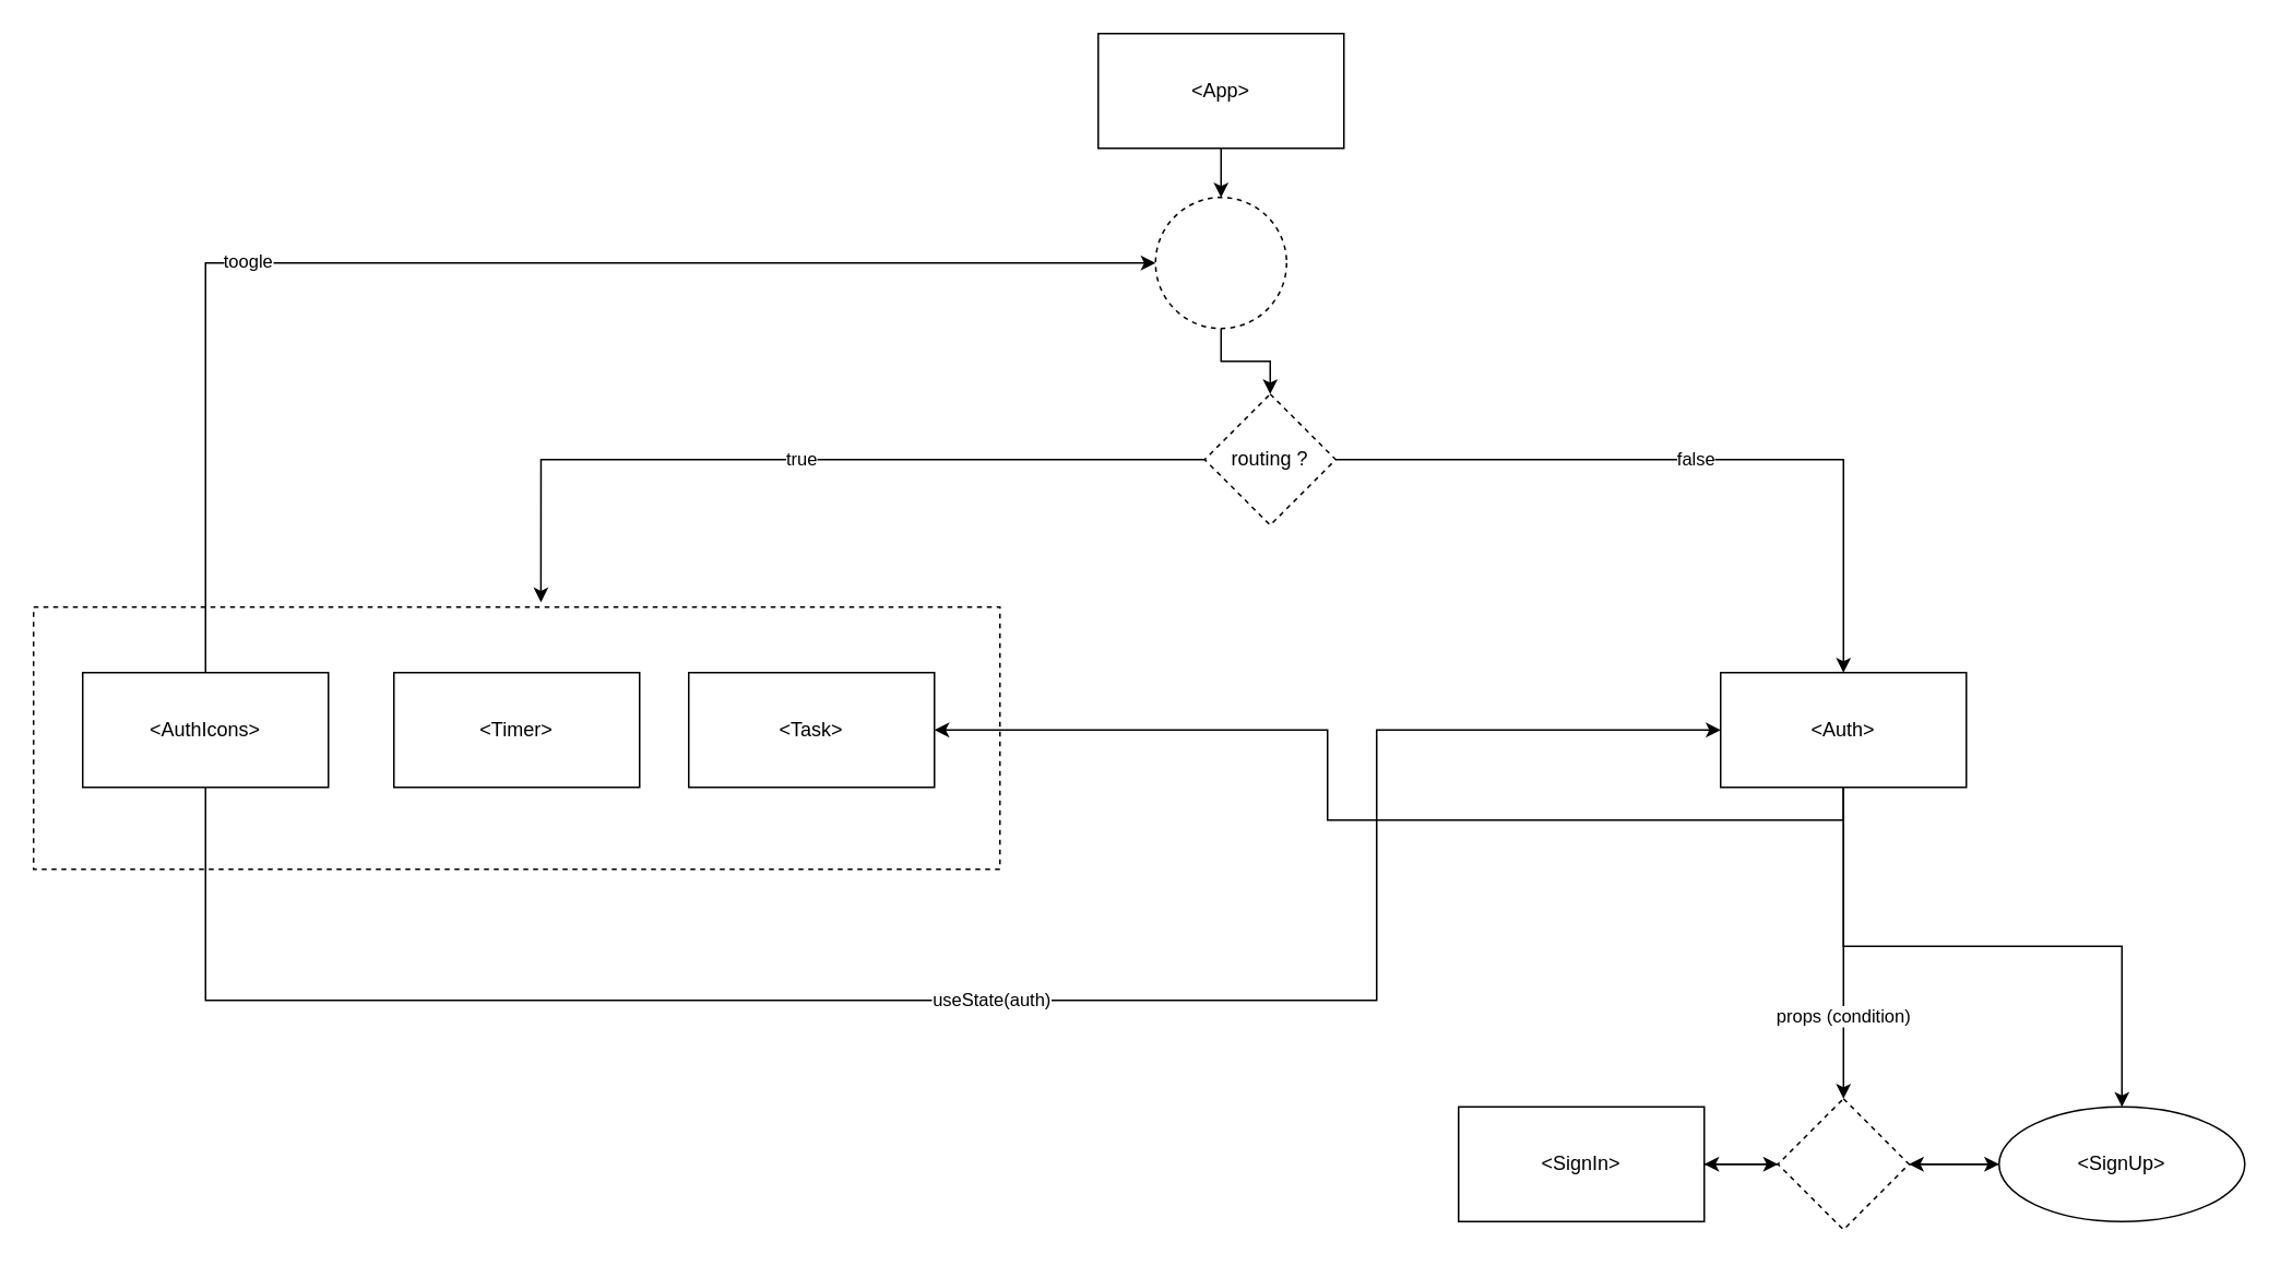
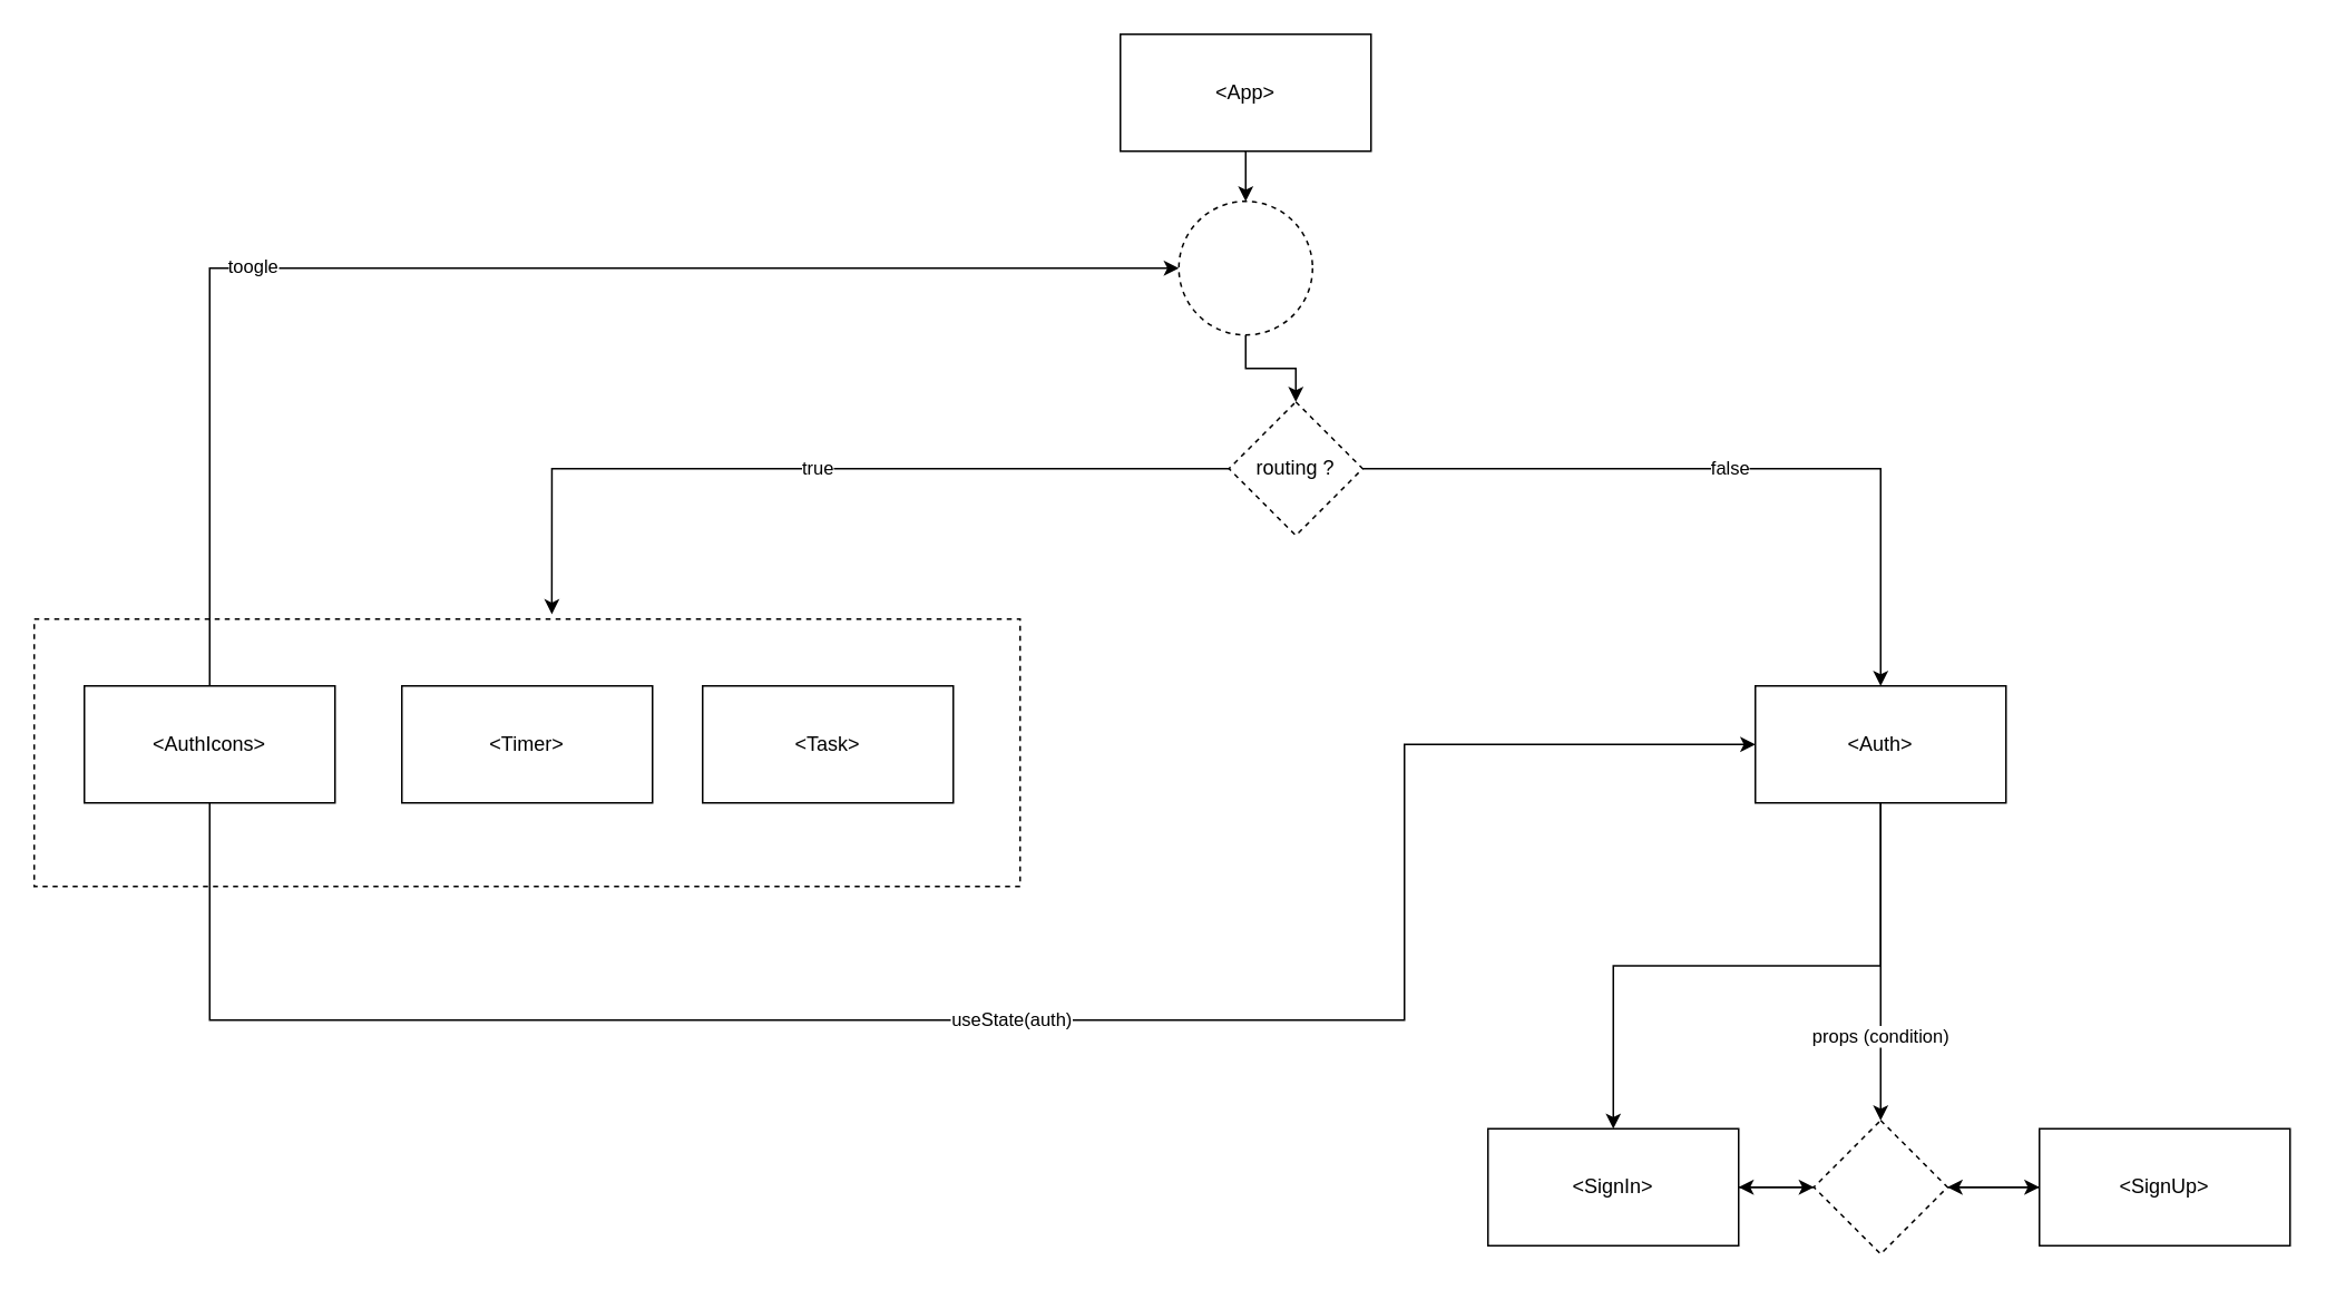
  <mxCell id="0" />
  <mxCell id="1" parent="0" />
  <mxCell id="2" value="" style="group" vertex="1" connectable="0" parent="1"><mxGeometry x="20" y="20" width="1350" height="730" as="geometry" /></mxCell>
  <mxCell id="3" value="&amp;lt;App&amp;gt;" style="rounded=0;whiteSpace=wrap;html=1;" vertex="1" parent="2"><mxGeometry x="650" width="150" height="70" as="geometry" /></mxCell>
  <mxCell id="4" value="&amp;lt;Auth&amp;gt;" style="rounded=0;whiteSpace=wrap;html=1;" vertex="1" parent="2"><mxGeometry x="1030" y="390" width="150" height="70" as="geometry" /></mxCell>
  <mxCell id="5" value="" style="rounded=0;whiteSpace=wrap;html=1;dashed=1;" vertex="1" parent="2"><mxGeometry y="350" width="590" height="160" as="geometry" /></mxCell>
  <mxCell id="6" value="useState(auth)" style="edgeStyle=orthogonalEdgeStyle;rounded=0;orthogonalLoop=1;jettySize=auto;html=1;exitX=0.5;exitY=1;exitDx=0;exitDy=0;entryX=0;entryY=0.5;entryDx=0;entryDy=0;" edge="1" parent="2" source="7" target="4"><mxGeometry relative="1" as="geometry"><Array as="points"><mxPoint x="105" y="590" /><mxPoint x="820" y="590" /><mxPoint x="820" y="425" /></Array></mxGeometry></mxCell>
  <mxCell id="7" value="&amp;lt;AuthIcons&amp;gt;" style="rounded=0;whiteSpace=wrap;html=1;" vertex="1" parent="2"><mxGeometry x="30" y="390" width="150" height="70" as="geometry" /></mxCell>
  <mxCell id="8" value="&amp;lt;Timer&amp;gt;" style="rounded=0;whiteSpace=wrap;html=1;" vertex="1" parent="2"><mxGeometry x="220" y="390" width="150" height="70" as="geometry" /></mxCell>
  <mxCell id="9" value="&amp;lt;Task&amp;gt;" style="rounded=0;whiteSpace=wrap;html=1;" vertex="1" parent="2"><mxGeometry x="400" y="390" width="150" height="70" as="geometry" /></mxCell>
- <mxCell id="10" value="&amp;lt;SignUp&amp;gt;" style="ellipse;whiteSpace=wrap;html=1;" vertex="1" parent="2"><mxGeometry x="1200" y="655" width="150" height="70" as="geometry" /></mxCell>
- <mxCell id="11" style="edgeStyle=orthogonalEdgeStyle;rounded=0;orthogonalLoop=1;jettySize=auto;html=1;exitX=0.5;exitY=1;exitDx=0;exitDy=0;" edge="1" parent="2" source="4" target="10"><mxGeometry relative="1" as="geometry"><Array as="points"><mxPoint x="1105" y="557" /><mxPoint x="1275" y="557" /></Array></mxGeometry></mxCell>
+ <mxCell id="10" value="&amp;lt;SignUp&amp;gt;" style="rounded=0;whiteSpace=wrap;html=1;" vertex="1" parent="2"><mxGeometry x="1200" y="655" width="150" height="70" as="geometry" /></mxCell>
  <mxCell id="12" value="&amp;lt;SignIn&amp;gt;" style="rounded=0;whiteSpace=wrap;html=1;" vertex="1" parent="2"><mxGeometry x="870" y="655" width="150" height="70" as="geometry" /></mxCell>
- <mxCell id="13" style="edgeStyle=orthogonalEdgeStyle;rounded=0;orthogonalLoop=1;jettySize=auto;html=1;exitX=0.5;exitY=1;exitDx=0;exitDy=0;" edge="1" parent="2" source="4" target="9"><mxGeometry relative="1" as="geometry" /></mxCell>
+ <mxCell id="13" style="edgeStyle=orthogonalEdgeStyle;rounded=0;orthogonalLoop=1;jettySize=auto;html=1;exitX=0.5;exitY=1;exitDx=0;exitDy=0;" edge="1" parent="2" source="4" target="12"><mxGeometry relative="1" as="geometry" /></mxCell>
  <mxCell id="14" value="false" style="edgeStyle=orthogonalEdgeStyle;rounded=0;orthogonalLoop=1;jettySize=auto;html=1;exitX=1;exitY=0.5;exitDx=0;exitDy=0;entryX=0.5;entryY=0;entryDx=0;entryDy=0;" edge="1" parent="2" source="16" target="4"><mxGeometry relative="1" as="geometry" /></mxCell>
  <mxCell id="15" value="true" style="edgeStyle=orthogonalEdgeStyle;rounded=0;orthogonalLoop=1;jettySize=auto;html=1;exitX=0;exitY=0.5;exitDx=0;exitDy=0;entryX=0.525;entryY=-0.018;entryDx=0;entryDy=0;entryPerimeter=0;" edge="1" parent="2" source="16" target="5"><mxGeometry relative="1" as="geometry" /></mxCell>
  <mxCell id="16" value="&lt;span&gt;routing ?&lt;/span&gt;" style="rhombus;whiteSpace=wrap;html=1;dashed=1;" vertex="1" parent="2"><mxGeometry x="715" y="220" width="80" height="80" as="geometry" /></mxCell>
  <mxCell id="17" style="edgeStyle=orthogonalEdgeStyle;rounded=0;orthogonalLoop=1;jettySize=auto;html=1;exitX=0.5;exitY=1;exitDx=0;exitDy=0;entryX=0.5;entryY=0;entryDx=0;entryDy=0;" edge="1" parent="2" source="18" target="16"><mxGeometry relative="1" as="geometry" /></mxCell>
  <mxCell id="18" value="" style="ellipse;whiteSpace=wrap;html=1;aspect=fixed;dashed=1;" vertex="1" parent="2"><mxGeometry x="685" y="100" width="80" height="80" as="geometry" /></mxCell>
  <mxCell id="19" style="edgeStyle=orthogonalEdgeStyle;rounded=0;orthogonalLoop=1;jettySize=auto;html=1;exitX=0.5;exitY=1;exitDx=0;exitDy=0;entryX=0.5;entryY=0;entryDx=0;entryDy=0;" edge="1" parent="2" source="3" target="18"><mxGeometry relative="1" as="geometry" /></mxCell>
  <mxCell id="20" style="edgeStyle=orthogonalEdgeStyle;rounded=0;orthogonalLoop=1;jettySize=auto;html=1;entryX=0;entryY=0.5;entryDx=0;entryDy=0;" edge="1" parent="2" source="7" target="18"><mxGeometry relative="1" as="geometry"><mxPoint x="105.0" y="140" as="targetPoint" /><Array as="points"><mxPoint x="105" y="140" /></Array></mxGeometry></mxCell>
  <mxCell id="21" value="toogle" style="edgeLabel;html=1;align=center;verticalAlign=middle;resizable=0;points=[];" vertex="1" connectable="0" parent="20"><mxGeometry x="-0.338" y="2" relative="1" as="geometry"><mxPoint as="offset" /></mxGeometry></mxCell>
  <mxCell id="22" style="edgeStyle=orthogonalEdgeStyle;rounded=0;orthogonalLoop=1;jettySize=auto;html=1;exitX=1;exitY=0.5;exitDx=0;exitDy=0;entryX=0;entryY=0.5;entryDx=0;entryDy=0;" edge="1" parent="2" source="24" target="10"><mxGeometry relative="1" as="geometry" /></mxCell>
  <mxCell id="23" style="edgeStyle=orthogonalEdgeStyle;rounded=0;orthogonalLoop=1;jettySize=auto;html=1;exitX=0;exitY=0.5;exitDx=0;exitDy=0;entryX=1;entryY=0.5;entryDx=0;entryDy=0;" edge="1" parent="2" source="24" target="12"><mxGeometry relative="1" as="geometry" /></mxCell>
  <mxCell id="24" value="" style="rhombus;whiteSpace=wrap;html=1;dashed=1;" vertex="1" parent="2"><mxGeometry x="1065" y="650" width="80" height="80" as="geometry" /></mxCell>
  <mxCell id="25" value="props (condition)" style="edgeStyle=orthogonalEdgeStyle;rounded=0;orthogonalLoop=1;jettySize=auto;html=1;exitX=0.5;exitY=1;exitDx=0;exitDy=0;" edge="1" parent="2" source="4" target="24"><mxGeometry x="0.474" relative="1" as="geometry"><mxPoint as="offset" /></mxGeometry></mxCell>
  <mxCell id="26" style="edgeStyle=orthogonalEdgeStyle;rounded=0;orthogonalLoop=1;jettySize=auto;html=1;exitX=0;exitY=0.5;exitDx=0;exitDy=0;entryX=1;entryY=0.5;entryDx=0;entryDy=0;" edge="1" parent="2" source="10" target="24"><mxGeometry relative="1" as="geometry" /></mxCell>
  <mxCell id="27" style="edgeStyle=orthogonalEdgeStyle;rounded=0;orthogonalLoop=1;jettySize=auto;html=1;exitX=1;exitY=0.5;exitDx=0;exitDy=0;entryX=0;entryY=0.5;entryDx=0;entryDy=0;" edge="1" parent="2" source="12" target="24"><mxGeometry relative="1" as="geometry" /></mxCell>
